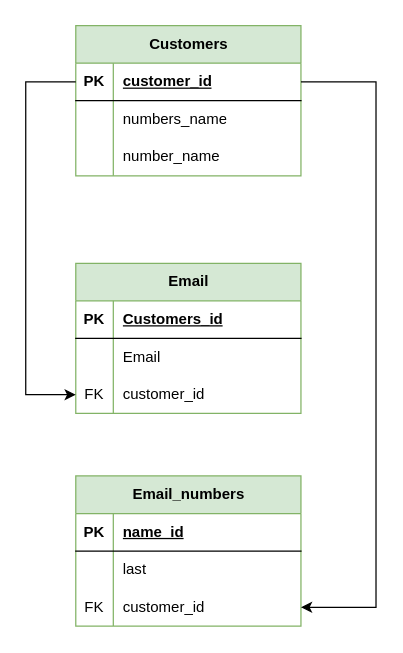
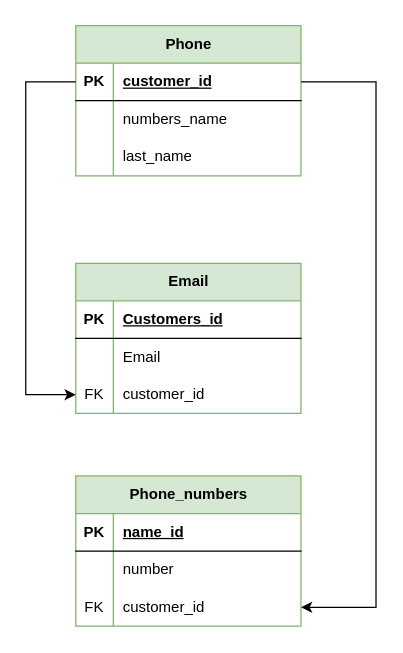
  <mxCell id="0" />
  <mxCell id="1" parent="0" />
- <mxCell id="2" value="Customers" style="shape=table;startSize=30;container=1;collapsible=1;childLayout=tableLayout;fixedRows=1;rowLines=0;fontStyle=1;align=center;resizeLast=1;html=1;fillColor=#d5e8d4;strokeColor=#82b366;" vertex="1" parent="1"><mxGeometry x="60" y="20" width="180" height="120" as="geometry" /></mxCell>
+ <mxCell id="2" value="Phone" style="shape=table;startSize=30;container=1;collapsible=1;childLayout=tableLayout;fixedRows=1;rowLines=0;fontStyle=1;align=center;resizeLast=1;html=1;fillColor=#d5e8d4;strokeColor=#82b366;" vertex="1" parent="1"><mxGeometry x="60" y="20" width="180" height="120" as="geometry" /></mxCell>
  <mxCell id="3" value="" style="shape=tableRow;horizontal=0;startSize=0;swimlaneHead=0;swimlaneBody=0;fillColor=none;collapsible=0;dropTarget=0;points=[[0,0.5],[1,0.5]];portConstraint=eastwest;top=0;left=0;right=0;bottom=1;" vertex="1" parent="2"><mxGeometry y="30" width="180" height="30" as="geometry" /></mxCell>
  <mxCell id="4" value="PK" style="shape=partialRectangle;connectable=0;fillColor=none;top=0;left=0;bottom=0;right=0;fontStyle=1;overflow=hidden;whiteSpace=wrap;html=1;" vertex="1" parent="3"><mxGeometry width="30" height="30" as="geometry"><mxRectangle width="30" height="30" as="alternateBounds" /></mxGeometry></mxCell>
  <mxCell id="5" value="customer_id" style="shape=partialRectangle;connectable=0;fillColor=none;top=0;left=0;bottom=0;right=0;align=left;spacingLeft=6;fontStyle=5;overflow=hidden;whiteSpace=wrap;html=1;" vertex="1" parent="3"><mxGeometry x="30" width="150" height="30" as="geometry"><mxRectangle width="150" height="30" as="alternateBounds" /></mxGeometry></mxCell>
  <mxCell id="6" value="" style="shape=tableRow;horizontal=0;startSize=0;swimlaneHead=0;swimlaneBody=0;fillColor=none;collapsible=0;dropTarget=0;points=[[0,0.5],[1,0.5]];portConstraint=eastwest;top=0;left=0;right=0;bottom=0;" vertex="1" parent="2"><mxGeometry y="60" width="180" height="30" as="geometry" /></mxCell>
  <mxCell id="7" value="" style="shape=partialRectangle;connectable=0;fillColor=none;top=0;left=0;bottom=0;right=0;editable=1;overflow=hidden;whiteSpace=wrap;html=1;" vertex="1" parent="6"><mxGeometry width="30" height="30" as="geometry"><mxRectangle width="30" height="30" as="alternateBounds" /></mxGeometry></mxCell>
  <mxCell id="8" value="numbers_name" style="shape=partialRectangle;connectable=0;fillColor=none;top=0;left=0;bottom=0;right=0;align=left;spacingLeft=6;overflow=hidden;whiteSpace=wrap;html=1;" vertex="1" parent="6"><mxGeometry x="30" width="150" height="30" as="geometry"><mxRectangle width="150" height="30" as="alternateBounds" /></mxGeometry></mxCell>
  <mxCell id="9" value="" style="shape=tableRow;horizontal=0;startSize=0;swimlaneHead=0;swimlaneBody=0;fillColor=none;collapsible=0;dropTarget=0;points=[[0,0.5],[1,0.5]];portConstraint=eastwest;top=0;left=0;right=0;bottom=0;" vertex="1" parent="2"><mxGeometry y="90" width="180" height="30" as="geometry" /></mxCell>
  <mxCell id="10" value="" style="shape=partialRectangle;connectable=0;fillColor=none;top=0;left=0;bottom=0;right=0;editable=1;overflow=hidden;whiteSpace=wrap;html=1;" vertex="1" parent="9"><mxGeometry width="30" height="30" as="geometry"><mxRectangle width="30" height="30" as="alternateBounds" /></mxGeometry></mxCell>
- <mxCell id="11" value="number_name" style="shape=partialRectangle;connectable=0;fillColor=none;top=0;left=0;bottom=0;right=0;align=left;spacingLeft=6;overflow=hidden;whiteSpace=wrap;html=1;" vertex="1" parent="9"><mxGeometry x="30" width="150" height="30" as="geometry"><mxRectangle width="150" height="30" as="alternateBounds" /></mxGeometry></mxCell>
+ <mxCell id="11" value="last_name" style="shape=partialRectangle;connectable=0;fillColor=none;top=0;left=0;bottom=0;right=0;align=left;spacingLeft=6;overflow=hidden;whiteSpace=wrap;html=1;" vertex="1" parent="9"><mxGeometry x="30" width="150" height="30" as="geometry"><mxRectangle width="150" height="30" as="alternateBounds" /></mxGeometry></mxCell>
  <mxCell id="12" value="Email" style="shape=table;startSize=30;container=1;collapsible=1;childLayout=tableLayout;fixedRows=1;rowLines=0;fontStyle=1;align=center;resizeLast=1;html=1;fillColor=#d5e8d4;strokeColor=#82b366;" vertex="1" parent="1"><mxGeometry x="60" y="210" width="180" height="120" as="geometry" /></mxCell>
  <mxCell id="13" value="" style="shape=tableRow;horizontal=0;startSize=0;swimlaneHead=0;swimlaneBody=0;fillColor=none;collapsible=0;dropTarget=0;points=[[0,0.5],[1,0.5]];portConstraint=eastwest;top=0;left=0;right=0;bottom=1;" vertex="1" parent="12"><mxGeometry y="30" width="180" height="30" as="geometry" /></mxCell>
  <mxCell id="14" value="PK" style="shape=partialRectangle;connectable=0;fillColor=none;top=0;left=0;bottom=0;right=0;fontStyle=1;overflow=hidden;whiteSpace=wrap;html=1;" vertex="1" parent="13"><mxGeometry width="30" height="30" as="geometry"><mxRectangle width="30" height="30" as="alternateBounds" /></mxGeometry></mxCell>
  <mxCell id="15" value="Customers_id" style="shape=partialRectangle;connectable=0;fillColor=none;top=0;left=0;bottom=0;right=0;align=left;spacingLeft=6;fontStyle=5;overflow=hidden;whiteSpace=wrap;html=1;" vertex="1" parent="13"><mxGeometry x="30" width="150" height="30" as="geometry"><mxRectangle width="150" height="30" as="alternateBounds" /></mxGeometry></mxCell>
  <mxCell id="16" value="" style="shape=tableRow;horizontal=0;startSize=0;swimlaneHead=0;swimlaneBody=0;fillColor=none;collapsible=0;dropTarget=0;points=[[0,0.5],[1,0.5]];portConstraint=eastwest;top=0;left=0;right=0;bottom=0;" vertex="1" parent="12"><mxGeometry y="60" width="180" height="30" as="geometry" /></mxCell>
  <mxCell id="17" value="" style="shape=partialRectangle;connectable=0;fillColor=none;top=0;left=0;bottom=0;right=0;editable=1;overflow=hidden;whiteSpace=wrap;html=1;" vertex="1" parent="16"><mxGeometry width="30" height="30" as="geometry"><mxRectangle width="30" height="30" as="alternateBounds" /></mxGeometry></mxCell>
  <mxCell id="18" value="Email" style="shape=partialRectangle;connectable=0;fillColor=none;top=0;left=0;bottom=0;right=0;align=left;spacingLeft=6;overflow=hidden;whiteSpace=wrap;html=1;" vertex="1" parent="16"><mxGeometry x="30" width="150" height="30" as="geometry"><mxRectangle width="150" height="30" as="alternateBounds" /></mxGeometry></mxCell>
  <mxCell id="19" style="shape=tableRow;horizontal=0;startSize=0;swimlaneHead=0;swimlaneBody=0;fillColor=none;collapsible=0;dropTarget=0;points=[[0,0.5],[1,0.5]];portConstraint=eastwest;top=0;left=0;right=0;bottom=0;" vertex="1" parent="12"><mxGeometry y="90" width="180" height="30" as="geometry" /></mxCell>
  <mxCell id="20" value="FK" style="shape=partialRectangle;connectable=0;fillColor=none;top=0;left=0;bottom=0;right=0;editable=1;overflow=hidden;whiteSpace=wrap;html=1;" vertex="1" parent="19"><mxGeometry width="30" height="30" as="geometry"><mxRectangle width="30" height="30" as="alternateBounds" /></mxGeometry></mxCell>
  <mxCell id="21" value="customer_id" style="shape=partialRectangle;connectable=0;fillColor=none;top=0;left=0;bottom=0;right=0;align=left;spacingLeft=6;overflow=hidden;whiteSpace=wrap;html=1;" vertex="1" parent="19"><mxGeometry x="30" width="150" height="30" as="geometry"><mxRectangle width="150" height="30" as="alternateBounds" /></mxGeometry></mxCell>
- <mxCell id="22" value="Email_numbers" style="shape=table;startSize=30;container=1;collapsible=1;childLayout=tableLayout;fixedRows=1;rowLines=0;fontStyle=1;align=center;resizeLast=1;html=1;fillColor=#d5e8d4;strokeColor=#82b366;" vertex="1" parent="1"><mxGeometry x="60" y="380" width="180" height="120" as="geometry" /></mxCell>
+ <mxCell id="22" value="Phone_numbers" style="shape=table;startSize=30;container=1;collapsible=1;childLayout=tableLayout;fixedRows=1;rowLines=0;fontStyle=1;align=center;resizeLast=1;html=1;fillColor=#d5e8d4;strokeColor=#82b366;" vertex="1" parent="1"><mxGeometry x="60" y="380" width="180" height="120" as="geometry" /></mxCell>
  <mxCell id="23" value="" style="shape=tableRow;horizontal=0;startSize=0;swimlaneHead=0;swimlaneBody=0;fillColor=none;collapsible=0;dropTarget=0;points=[[0,0.5],[1,0.5]];portConstraint=eastwest;top=0;left=0;right=0;bottom=1;" vertex="1" parent="22"><mxGeometry y="30" width="180" height="30" as="geometry" /></mxCell>
  <mxCell id="24" value="PK" style="shape=partialRectangle;connectable=0;fillColor=none;top=0;left=0;bottom=0;right=0;fontStyle=1;overflow=hidden;whiteSpace=wrap;html=1;" vertex="1" parent="23"><mxGeometry width="30" height="30" as="geometry"><mxRectangle width="30" height="30" as="alternateBounds" /></mxGeometry></mxCell>
  <mxCell id="25" value="name_id" style="shape=partialRectangle;connectable=0;fillColor=none;top=0;left=0;bottom=0;right=0;align=left;spacingLeft=6;fontStyle=5;overflow=hidden;whiteSpace=wrap;html=1;" vertex="1" parent="23"><mxGeometry x="30" width="150" height="30" as="geometry"><mxRectangle width="150" height="30" as="alternateBounds" /></mxGeometry></mxCell>
  <mxCell id="26" value="" style="shape=tableRow;horizontal=0;startSize=0;swimlaneHead=0;swimlaneBody=0;fillColor=none;collapsible=0;dropTarget=0;points=[[0,0.5],[1,0.5]];portConstraint=eastwest;top=0;left=0;right=0;bottom=0;" vertex="1" parent="22"><mxGeometry y="60" width="180" height="30" as="geometry" /></mxCell>
  <mxCell id="27" value="" style="shape=partialRectangle;connectable=0;fillColor=none;top=0;left=0;bottom=0;right=0;editable=1;overflow=hidden;whiteSpace=wrap;html=1;" vertex="1" parent="26"><mxGeometry width="30" height="30" as="geometry"><mxRectangle width="30" height="30" as="alternateBounds" /></mxGeometry></mxCell>
- <mxCell id="28" value="last" style="shape=partialRectangle;connectable=0;fillColor=none;top=0;left=0;bottom=0;right=0;align=left;spacingLeft=6;overflow=hidden;whiteSpace=wrap;html=1;" vertex="1" parent="26"><mxGeometry x="30" width="150" height="30" as="geometry"><mxRectangle width="150" height="30" as="alternateBounds" /></mxGeometry></mxCell>
+ <mxCell id="28" value="number" style="shape=partialRectangle;connectable=0;fillColor=none;top=0;left=0;bottom=0;right=0;align=left;spacingLeft=6;overflow=hidden;whiteSpace=wrap;html=1;" vertex="1" parent="26"><mxGeometry x="30" width="150" height="30" as="geometry"><mxRectangle width="150" height="30" as="alternateBounds" /></mxGeometry></mxCell>
  <mxCell id="29" value="" style="shape=tableRow;horizontal=0;startSize=0;swimlaneHead=0;swimlaneBody=0;fillColor=none;collapsible=0;dropTarget=0;points=[[0,0.5],[1,0.5]];portConstraint=eastwest;top=0;left=0;right=0;bottom=0;" vertex="1" parent="22"><mxGeometry y="90" width="180" height="30" as="geometry" /></mxCell>
  <mxCell id="30" value="FK" style="shape=partialRectangle;connectable=0;fillColor=none;top=0;left=0;bottom=0;right=0;editable=1;overflow=hidden;whiteSpace=wrap;html=1;" vertex="1" parent="29"><mxGeometry width="30" height="30" as="geometry"><mxRectangle width="30" height="30" as="alternateBounds" /></mxGeometry></mxCell>
  <mxCell id="31" value="customer_id" style="shape=partialRectangle;connectable=0;fillColor=none;top=0;left=0;bottom=0;right=0;align=left;spacingLeft=6;overflow=hidden;whiteSpace=wrap;html=1;" vertex="1" parent="29"><mxGeometry x="30" width="150" height="30" as="geometry"><mxRectangle width="150" height="30" as="alternateBounds" /></mxGeometry></mxCell>
  <mxCell id="32" style="edgeStyle=orthogonalEdgeStyle;rounded=0;orthogonalLoop=1;jettySize=auto;html=1;entryX=1;entryY=0.5;entryDx=0;entryDy=0;" edge="1" parent="1" source="3" target="29"><mxGeometry relative="1" as="geometry"><Array as="points"><mxPoint x="300" y="65" /><mxPoint x="300" y="485" /></Array></mxGeometry></mxCell>
  <mxCell id="33" style="edgeStyle=orthogonalEdgeStyle;rounded=0;orthogonalLoop=1;jettySize=auto;html=1;entryX=0;entryY=0.5;entryDx=0;entryDy=0;" edge="1" parent="1" source="3" target="19"><mxGeometry relative="1" as="geometry"><Array as="points"><mxPoint x="20" y="65" /><mxPoint x="20" y="315" /></Array></mxGeometry></mxCell>
